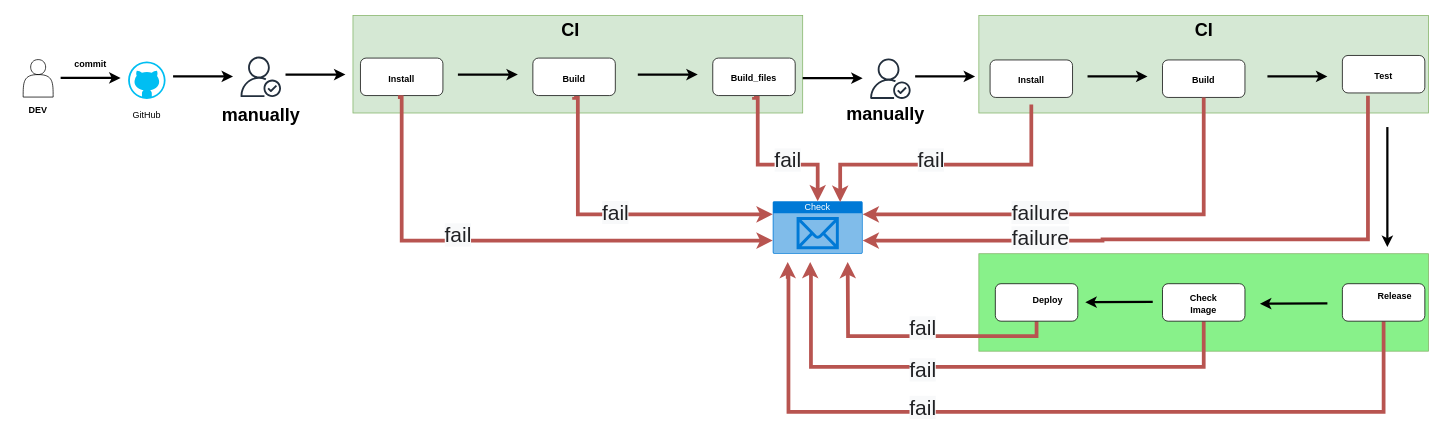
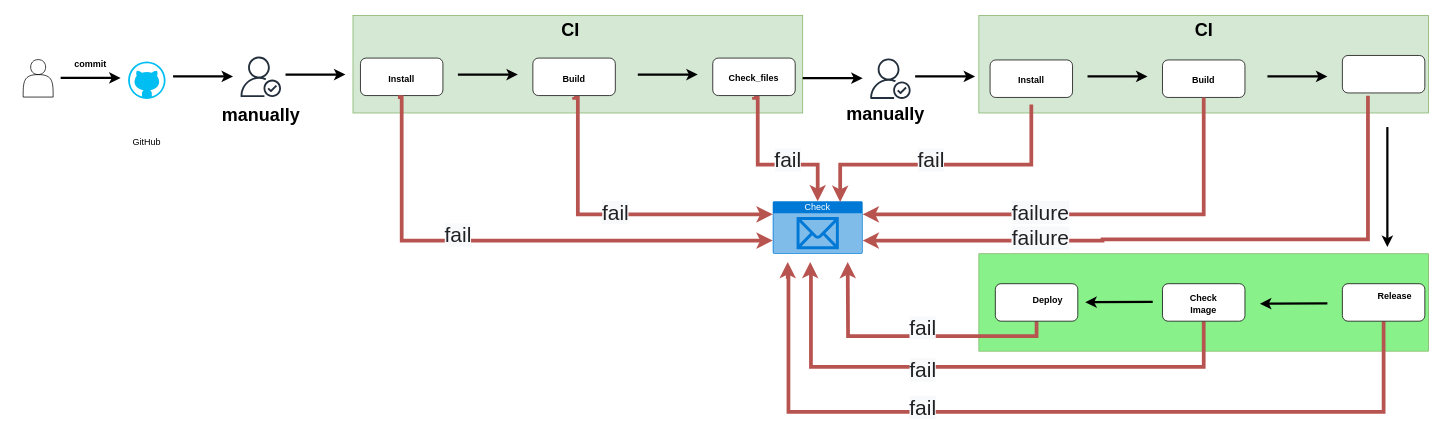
  <mxCell id="0" />
  <mxCell id="1" parent="0" />
  <mxCell id="2" value="" style="rounded=0;whiteSpace=wrap;html=1;fillColor=#88f18a;strokeColor=#82b366;" vertex="1" parent="1"><mxGeometry x="1305" y="338" width="600" height="130" as="geometry" /></mxCell>
  <mxCell id="3" value="" style="rounded=0;whiteSpace=wrap;html=1;fillColor=#d5e8d4;strokeColor=#82b366;" vertex="1" parent="1"><mxGeometry x="1305" y="20.25" width="600" height="130" as="geometry" /></mxCell>
  <mxCell id="4" value="" style="rounded=0;whiteSpace=wrap;html=1;fillColor=#d5e8d4;strokeColor=#82b366;" vertex="1" parent="1"><mxGeometry x="470" y="20.25" width="600" height="130" as="geometry" /></mxCell>
  <mxCell id="5" value="" style="shape=actor;whiteSpace=wrap;html=1;" vertex="1" parent="1"><mxGeometry x="30" y="79" width="40" height="50" as="geometry" /></mxCell>
- <mxCell id="6" value="&lt;b&gt;DEV&lt;/b&gt;" style="text;html=1;align=center;verticalAlign=middle;whiteSpace=wrap;rounded=0;" vertex="1" parent="1"><mxGeometry x="20" y="131.5" width="60" height="30" as="geometry" /></mxCell>
  <mxCell id="7" value="" style="verticalLabelPosition=bottom;html=1;verticalAlign=top;align=center;strokeColor=none;fillColor=#00BEF2;shape=mxgraph.azure.github_code;pointerEvents=1;fontColor=#000000;" vertex="1" parent="1"><mxGeometry x="170" y="81.5" width="50" height="50" as="geometry" /></mxCell>
  <mxCell id="8" value="" style="endArrow=classic;html=1;rounded=0;fontStyle=1;fontSize=23;strokeWidth=3;" edge="1" parent="1"><mxGeometry width="50" height="50" relative="1" as="geometry"><mxPoint x="80" y="103.5" as="sourcePoint" /><mxPoint x="160" y="103.5" as="targetPoint" /></mxGeometry></mxCell>
  <mxCell id="9" value="&lt;b&gt;commit&lt;/b&gt;" style="text;html=1;align=center;verticalAlign=middle;whiteSpace=wrap;rounded=0;" vertex="1" parent="1"><mxGeometry x="90" y="71.5" width="60" height="27.5" as="geometry" /></mxCell>
  <mxCell id="10" value="" style="rounded=1;whiteSpace=wrap;html=1;" vertex="1" parent="1"><mxGeometry x="480" y="77" width="110" height="50" as="geometry" /></mxCell>
  <mxCell id="11" value="&lt;b&gt;Install&lt;/b&gt;" style="text;html=1;align=center;verticalAlign=middle;whiteSpace=wrap;rounded=0;" vertex="1" parent="1"><mxGeometry x="505" y="89.5" width="60" height="30" as="geometry" /></mxCell>
- <mxCell id="12" value="GitHub" style="text;html=1;align=center;verticalAlign=middle;whiteSpace=wrap;rounded=0;" vertex="1" parent="1"><mxGeometry x="165" y="139" width="60" height="30" as="geometry" /></mxCell>
+ <mxCell id="12" value="GitHub" style="text;html=1;align=center;verticalAlign=middle;whiteSpace=wrap;rounded=0;" vertex="1" parent="1"><mxGeometry x="165" y="174" width="60" height="30" as="geometry" /></mxCell>
  <mxCell id="13" value="" style="sketch=0;outlineConnect=0;fontColor=#232F3E;gradientColor=none;fillColor=#232F3D;strokeColor=none;dashed=0;verticalLabelPosition=bottom;verticalAlign=top;align=center;html=1;fontSize=12;fontStyle=0;aspect=fixed;pointerEvents=1;shape=mxgraph.aws4.authenticated_user;" vertex="1" parent="1"><mxGeometry x="320" y="75" width="54" height="54" as="geometry" /></mxCell>
  <mxCell id="14" value="" style="endArrow=classic;html=1;rounded=0;fontStyle=1;fontSize=23;strokeWidth=3;" edge="1" parent="1"><mxGeometry width="50" height="50" relative="1" as="geometry"><mxPoint x="230" y="101.5" as="sourcePoint" /><mxPoint x="310" y="101.5" as="targetPoint" /></mxGeometry></mxCell>
  <mxCell id="15" value="" style="endArrow=classic;html=1;rounded=0;fontStyle=1;fontSize=23;strokeWidth=3;" edge="1" parent="1"><mxGeometry width="50" height="50" relative="1" as="geometry"><mxPoint x="380" y="99" as="sourcePoint" /><mxPoint x="460" y="99" as="targetPoint" /></mxGeometry></mxCell>
  <mxCell id="16" value="" style="rounded=1;whiteSpace=wrap;html=1;" vertex="1" parent="1"><mxGeometry x="710" y="77" width="110" height="50" as="geometry" /></mxCell>
  <mxCell id="17" value="&lt;b&gt;Build&lt;/b&gt;" style="text;html=1;align=center;verticalAlign=middle;whiteSpace=wrap;rounded=0;" vertex="1" parent="1"><mxGeometry x="735" y="89.5" width="60" height="30" as="geometry" /></mxCell>
  <mxCell id="18" value="" style="endArrow=classic;html=1;rounded=0;fontStyle=1;fontSize=23;strokeWidth=3;" edge="1" parent="1"><mxGeometry width="50" height="50" relative="1" as="geometry"><mxPoint x="610" y="99" as="sourcePoint" /><mxPoint x="690" y="99" as="targetPoint" /></mxGeometry></mxCell>
  <mxCell id="19" value="" style="rounded=1;whiteSpace=wrap;html=1;" vertex="1" parent="1"><mxGeometry x="950" y="77" width="110" height="50" as="geometry" /></mxCell>
  <mxCell id="20" value="" style="endArrow=classic;html=1;rounded=0;fontStyle=1;fontSize=23;strokeWidth=3;" edge="1" parent="1"><mxGeometry width="50" height="50" relative="1" as="geometry"><mxPoint x="850" y="99" as="sourcePoint" /><mxPoint x="930" y="99" as="targetPoint" /></mxGeometry></mxCell>
- <mxCell id="21" value="&lt;b&gt;Build_files&lt;/b&gt;" style="text;html=1;align=center;verticalAlign=middle;whiteSpace=wrap;rounded=0;" vertex="1" parent="1"><mxGeometry x="975" y="89" width="60" height="30" as="geometry" /></mxCell>
+ <mxCell id="21" value="&lt;b&gt;Check_files&lt;/b&gt;" style="text;html=1;align=center;verticalAlign=middle;whiteSpace=wrap;rounded=0;" vertex="1" parent="1"><mxGeometry x="975" y="89" width="60" height="30" as="geometry" /></mxCell>
  <mxCell id="22" value="" style="rounded=1;whiteSpace=wrap;html=1;" vertex="1" parent="1"><mxGeometry x="1320" y="79.5" width="110" height="50" as="geometry" /></mxCell>
  <mxCell id="23" value="&lt;b&gt;Install&lt;/b&gt;" style="text;html=1;align=center;verticalAlign=middle;whiteSpace=wrap;rounded=0;" vertex="1" parent="1"><mxGeometry x="1345" y="92" width="60" height="30" as="geometry" /></mxCell>
  <mxCell id="24" value="" style="sketch=0;outlineConnect=0;fontColor=#232F3E;gradientColor=none;fillColor=#232F3D;strokeColor=none;dashed=0;verticalLabelPosition=bottom;verticalAlign=top;align=center;html=1;fontSize=12;fontStyle=0;aspect=fixed;pointerEvents=1;shape=mxgraph.aws4.authenticated_user;" vertex="1" parent="1"><mxGeometry x="1160" y="77.5" width="54" height="54" as="geometry" /></mxCell>
  <mxCell id="25" value="" style="endArrow=classic;html=1;rounded=0;fontStyle=1;fontSize=23;strokeWidth=3;" edge="1" parent="1"><mxGeometry width="50" height="50" relative="1" as="geometry"><mxPoint x="1220" y="101.5" as="sourcePoint" /><mxPoint x="1300" y="101.5" as="targetPoint" /></mxGeometry></mxCell>
  <mxCell id="26" value="" style="rounded=1;whiteSpace=wrap;html=1;" vertex="1" parent="1"><mxGeometry x="1550" y="79.5" width="110" height="50" as="geometry" /></mxCell>
  <mxCell id="27" value="&lt;b&gt;Build&lt;/b&gt;" style="text;html=1;align=center;verticalAlign=middle;whiteSpace=wrap;rounded=0;" vertex="1" parent="1"><mxGeometry x="1575" y="92" width="60" height="30" as="geometry" /></mxCell>
  <mxCell id="28" value="" style="endArrow=classic;html=1;rounded=0;fontStyle=1;fontSize=23;strokeWidth=3;" edge="1" parent="1"><mxGeometry width="50" height="50" relative="1" as="geometry"><mxPoint x="1450" y="101.5" as="sourcePoint" /><mxPoint x="1530" y="101.5" as="targetPoint" /></mxGeometry></mxCell>
  <mxCell id="29" value="" style="rounded=1;whiteSpace=wrap;html=1;" vertex="1" parent="1"><mxGeometry x="1790" y="73.5" width="110" height="50" as="geometry" /></mxCell>
  <mxCell id="30" value="" style="endArrow=classic;html=1;rounded=0;fontStyle=1;fontSize=23;strokeWidth=3;" edge="1" parent="1"><mxGeometry width="50" height="50" relative="1" as="geometry"><mxPoint x="1690" y="101.5" as="sourcePoint" /><mxPoint x="1770" y="101.5" as="targetPoint" /></mxGeometry></mxCell>
- <mxCell id="31" value="&lt;b&gt;Test&lt;/b&gt;" style="text;html=1;align=center;verticalAlign=middle;whiteSpace=wrap;rounded=0;" vertex="1" parent="1"><mxGeometry x="1815" y="85.5" width="60" height="30" as="geometry" /></mxCell>
  <mxCell id="32" value="" style="endArrow=classic;html=1;rounded=0;fontStyle=1;fontSize=23;strokeWidth=3;" edge="1" parent="1"><mxGeometry width="50" height="50" relative="1" as="geometry"><mxPoint x="1070" y="103.83" as="sourcePoint" /><mxPoint x="1150" y="103.83" as="targetPoint" /></mxGeometry></mxCell>
  <mxCell id="33" style="edgeStyle=orthogonalEdgeStyle;rounded=0;orthogonalLoop=1;jettySize=auto;html=1;exitX=0.5;exitY=1;exitDx=0;exitDy=0;strokeWidth=5;fillColor=#f8cecc;strokeColor=#b85450;" edge="1" parent="1" source="34"><mxGeometry relative="1" as="geometry"><mxPoint x="1050" y="349" as="targetPoint" /><Array as="points"><mxPoint x="1845" y="549" /><mxPoint x="1051" y="549" /><mxPoint x="1051" y="369" /></Array></mxGeometry></mxCell>
  <mxCell id="34" value="" style="rounded=1;whiteSpace=wrap;html=1;" vertex="1" parent="1"><mxGeometry x="1790" y="378" width="110" height="50" as="geometry" /></mxCell>
  <mxCell id="35" value="&lt;b&gt;Release&lt;/b&gt;" style="text;html=1;align=center;verticalAlign=middle;whiteSpace=wrap;rounded=0;" vertex="1" parent="1"><mxGeometry x="1830" y="380" width="60" height="30" as="geometry" /></mxCell>
  <mxCell id="36" style="edgeStyle=orthogonalEdgeStyle;rounded=0;orthogonalLoop=1;jettySize=auto;html=1;exitX=0.5;exitY=1;exitDx=0;exitDy=0;fillColor=#f8cecc;strokeColor=#b85450;strokeWidth=5;" edge="1" parent="1" source="37"><mxGeometry relative="1" as="geometry"><mxPoint x="1080" y="349" as="targetPoint" /><Array as="points"><mxPoint x="1605" y="489" /><mxPoint x="1081" y="489" /><mxPoint x="1081" y="359" /></Array></mxGeometry></mxCell>
  <mxCell id="37" value="" style="rounded=1;whiteSpace=wrap;html=1;" vertex="1" parent="1"><mxGeometry x="1550" y="378" width="110" height="50" as="geometry" /></mxCell>
  <mxCell id="38" value="" style="endArrow=classic;html=1;rounded=0;fontStyle=1;fontSize=23;strokeWidth=3;" edge="1" parent="1"><mxGeometry width="50" height="50" relative="1" as="geometry"><mxPoint x="1850" y="169" as="sourcePoint" /><mxPoint x="1850" y="329" as="targetPoint" /></mxGeometry></mxCell>
  <mxCell id="39" value="&lt;b&gt;Check Image&lt;/b&gt;" style="text;html=1;align=center;verticalAlign=middle;whiteSpace=wrap;rounded=0;" vertex="1" parent="1"><mxGeometry x="1575" y="390" width="60" height="30" as="geometry" /></mxCell>
  <mxCell id="40" value="" style="endArrow=classic;html=1;rounded=0;fontStyle=1;fontSize=23;strokeWidth=3;" edge="1" parent="1"><mxGeometry width="50" height="50" relative="1" as="geometry"><mxPoint x="1537" y="402.29" as="sourcePoint" /><mxPoint x="1447" y="402.72" as="targetPoint" /><Array as="points" /></mxGeometry></mxCell>
  <mxCell id="41" style="edgeStyle=orthogonalEdgeStyle;rounded=0;orthogonalLoop=1;jettySize=auto;html=1;exitX=0.5;exitY=1;exitDx=0;exitDy=0;strokeWidth=5;fillColor=#f8cecc;strokeColor=#b85450;" edge="1" parent="1" source="42"><mxGeometry relative="1" as="geometry"><mxPoint x="1130" y="349" as="targetPoint" /></mxGeometry></mxCell>
  <mxCell id="42" value="" style="rounded=1;whiteSpace=wrap;html=1;" vertex="1" parent="1"><mxGeometry x="1327" y="378" width="110" height="50" as="geometry" /></mxCell>
  <mxCell id="43" value="&lt;b&gt;Deploy&lt;/b&gt;" style="text;html=1;align=center;verticalAlign=middle;whiteSpace=wrap;rounded=0;" vertex="1" parent="1"><mxGeometry x="1367" y="385" width="60" height="30" as="geometry" /></mxCell>
  <mxCell id="44" value="" style="endArrow=classic;html=1;rounded=0;fontStyle=1;fontSize=23;strokeWidth=3;" edge="1" parent="1"><mxGeometry width="50" height="50" relative="1" as="geometry"><mxPoint x="1770" y="404.17" as="sourcePoint" /><mxPoint x="1680" y="404.6" as="targetPoint" /><Array as="points" /></mxGeometry></mxCell>
  <mxCell id="45" value="CI" style="text;strokeColor=none;fillColor=none;html=1;fontSize=24;fontStyle=1;verticalAlign=middle;align=center;" vertex="1" parent="1"><mxGeometry x="710" y="20.25" width="100" height="40" as="geometry" /></mxCell>
  <mxCell id="46" value="CI" style="text;strokeColor=none;fillColor=none;html=1;fontSize=24;fontStyle=1;verticalAlign=middle;align=center;" vertex="1" parent="1"><mxGeometry x="1555" y="20.25" width="100" height="40" as="geometry" /></mxCell>
  <mxCell id="47" value="Check" style="html=1;whiteSpace=wrap;strokeColor=none;fillColor=#0079D6;labelPosition=center;verticalLabelPosition=middle;verticalAlign=top;align=center;fontSize=12;outlineConnect=0;spacingTop=-6;fontColor=#FFFFFF;sketch=0;shape=mxgraph.sitemap.mail;" vertex="1" parent="1"><mxGeometry x="1030" y="268" width="120" height="70" as="geometry" /></mxCell>
  <mxCell id="48" style="edgeStyle=orthogonalEdgeStyle;rounded=0;orthogonalLoop=1;jettySize=auto;html=1;entryX=0;entryY=0.75;entryDx=0;entryDy=0;entryPerimeter=0;fillColor=#f8cecc;strokeColor=#b85450;strokeWidth=5;" edge="1" parent="1" target="47"><mxGeometry relative="1" as="geometry"><mxPoint x="530" y="129" as="sourcePoint" /><Array as="points"><mxPoint x="535" y="321" /></Array></mxGeometry></mxCell>
  <mxCell id="49" style="edgeStyle=orthogonalEdgeStyle;rounded=0;orthogonalLoop=1;jettySize=auto;html=1;entryX=0;entryY=0.25;entryDx=0;entryDy=0;entryPerimeter=0;strokeWidth=5;fillColor=#f8cecc;strokeColor=#b85450;" edge="1" parent="1" target="47"><mxGeometry relative="1" as="geometry"><mxPoint x="765" y="129" as="sourcePoint" /><Array as="points"><mxPoint x="770" y="130" /><mxPoint x="770" y="286" /></Array></mxGeometry></mxCell>
  <mxCell id="50" style="edgeStyle=orthogonalEdgeStyle;rounded=0;orthogonalLoop=1;jettySize=auto;html=1;entryX=0.5;entryY=0;entryDx=0;entryDy=0;entryPerimeter=0;strokeWidth=5;fillColor=#f8cecc;strokeColor=#b85450;" edge="1" parent="1" target="47"><mxGeometry relative="1" as="geometry"><mxPoint x="1005" y="129" as="sourcePoint" /><Array as="points"><mxPoint x="1010" y="130" /><mxPoint x="1010" y="219" /><mxPoint x="1090" y="219" /></Array></mxGeometry></mxCell>
  <mxCell id="51" style="edgeStyle=orthogonalEdgeStyle;rounded=0;orthogonalLoop=1;jettySize=auto;html=1;strokeWidth=5;fillColor=#f8cecc;strokeColor=#b85450;entryX=0.75;entryY=0.014;entryDx=0;entryDy=0;entryPerimeter=0;" edge="1" parent="1" target="47"><mxGeometry relative="1" as="geometry"><mxPoint x="1375" y="139" as="sourcePoint" /><mxPoint x="1130" y="259" as="targetPoint" /><Array as="points"><mxPoint x="1375" y="219" /><mxPoint x="1120" y="219" /></Array></mxGeometry></mxCell>
  <mxCell id="52" style="edgeStyle=orthogonalEdgeStyle;rounded=0;orthogonalLoop=1;jettySize=auto;html=1;exitX=0.5;exitY=1;exitDx=0;exitDy=0;entryX=1;entryY=0.25;entryDx=0;entryDy=0;entryPerimeter=0;strokeWidth=5;fillColor=#f8cecc;strokeColor=#b85450;" edge="1" parent="1" source="26" target="47"><mxGeometry relative="1" as="geometry" /></mxCell>
  <mxCell id="53" style="edgeStyle=orthogonalEdgeStyle;rounded=0;orthogonalLoop=1;jettySize=auto;html=1;exitX=0.31;exitY=1.077;exitDx=0;exitDy=0;entryX=1;entryY=0.75;entryDx=0;entryDy=0;entryPerimeter=0;strokeWidth=5;fillColor=#f8cecc;strokeColor=#b85450;exitPerimeter=0;" edge="1" parent="1" source="29" target="47"><mxGeometry relative="1" as="geometry"><Array as="points"><mxPoint x="1824" y="319" /><mxPoint x="1470" y="319" /><mxPoint x="1470" y="321" /></Array></mxGeometry></mxCell>
  <mxCell id="54" value="&lt;div&gt;&lt;br&gt;&lt;/div&gt;&lt;div&gt;&lt;span style=&quot;color: rgb(32, 33, 36); font-family: arial, sans-serif; font-size: 28px; font-weight: 400; text-align: left; white-space: pre-wrap; background-color: rgb(248, 249, 250);&quot;&gt;fail&lt;/span&gt;&lt;br&gt;&lt;/div&gt;" style="text;strokeColor=none;fillColor=none;html=1;fontSize=24;fontStyle=1;verticalAlign=middle;align=center;" vertex="1" parent="1"><mxGeometry x="560" y="279" width="100" height="40" as="geometry" /></mxCell>
  <mxCell id="55" value="&lt;div&gt;&lt;br&gt;&lt;/div&gt;&lt;div&gt;&lt;span style=&quot;color: rgb(32, 33, 36); font-family: arial, sans-serif; font-size: 28px; font-weight: 400; text-align: left; white-space: pre-wrap; background-color: rgb(248, 249, 250);&quot;&gt;fail&lt;/span&gt;&lt;br&gt;&lt;/div&gt;" style="text;strokeColor=none;fillColor=none;html=1;fontSize=24;fontStyle=1;verticalAlign=middle;align=center;" vertex="1" parent="1"><mxGeometry x="770" y="249" width="100" height="40" as="geometry" /></mxCell>
  <mxCell id="56" value="&lt;div&gt;&lt;br&gt;&lt;/div&gt;&lt;div&gt;&lt;span style=&quot;color: rgb(32, 33, 36); font-family: arial, sans-serif; font-size: 28px; font-weight: 400; text-align: left; white-space: pre-wrap; background-color: rgb(248, 249, 250);&quot;&gt;fail&lt;/span&gt;&lt;br&gt;&lt;/div&gt;" style="text;strokeColor=none;fillColor=none;html=1;fontSize=24;fontStyle=1;verticalAlign=middle;align=center;" vertex="1" parent="1"><mxGeometry x="1000" y="179" width="100" height="40" as="geometry" /></mxCell>
  <mxCell id="57" value="&lt;div&gt;&lt;br&gt;&lt;/div&gt;&lt;div&gt;&lt;span style=&quot;color: rgb(32, 33, 36); font-family: arial, sans-serif; font-size: 28px; font-weight: 400; text-align: left; white-space: pre-wrap; background-color: rgb(248, 249, 250);&quot;&gt;fail&lt;/span&gt;&lt;br&gt;&lt;/div&gt;" style="text;strokeColor=none;fillColor=none;html=1;fontSize=24;fontStyle=1;verticalAlign=middle;align=center;" vertex="1" parent="1"><mxGeometry x="1191" y="179" width="100" height="40" as="geometry" /></mxCell>
  <mxCell id="58" value="&lt;div&gt;&lt;br&gt;&lt;/div&gt;&lt;div&gt;&lt;span style=&quot;color: rgb(32, 33, 36); font-family: arial, sans-serif; font-size: 28px; font-weight: 400; text-align: left; white-space: pre-wrap; background-color: rgb(248, 249, 250);&quot;&gt;failure&lt;/span&gt;&lt;br&gt;&lt;/div&gt;" style="text;strokeColor=none;fillColor=none;html=1;fontSize=24;fontStyle=1;verticalAlign=middle;align=center;" vertex="1" parent="1"><mxGeometry x="1337" y="249" width="100" height="40" as="geometry" /></mxCell>
  <mxCell id="59" value="&lt;div&gt;&lt;br&gt;&lt;/div&gt;&lt;div&gt;&lt;span style=&quot;color: rgb(32, 33, 36); font-family: arial, sans-serif; font-size: 28px; font-weight: 400; text-align: left; white-space: pre-wrap; background-color: rgb(248, 249, 250);&quot;&gt;failure&lt;/span&gt;&lt;br&gt;&lt;/div&gt;" style="text;strokeColor=none;fillColor=none;html=1;fontSize=24;fontStyle=1;verticalAlign=middle;align=center;" vertex="1" parent="1"><mxGeometry x="1337" y="283" width="100" height="40" as="geometry" /></mxCell>
  <mxCell id="60" value="&lt;div&gt;&lt;br&gt;&lt;/div&gt;&lt;div&gt;&lt;span style=&quot;color: rgb(32, 33, 36); font-family: arial, sans-serif; font-size: 28px; font-weight: 400; text-align: left; white-space: pre-wrap; background-color: rgb(248, 249, 250);&quot;&gt;fail&lt;/span&gt;&lt;br&gt;&lt;/div&gt;" style="text;strokeColor=none;fillColor=none;html=1;fontSize=24;fontStyle=1;verticalAlign=middle;align=center;" vertex="1" parent="1"><mxGeometry x="1180" y="459" width="100" height="40" as="geometry" /></mxCell>
  <mxCell id="61" value="&lt;div&gt;&lt;br&gt;&lt;/div&gt;&lt;div&gt;&lt;span style=&quot;color: rgb(32, 33, 36); font-family: arial, sans-serif; font-size: 28px; font-weight: 400; text-align: left; white-space: pre-wrap; background-color: rgb(248, 249, 250);&quot;&gt;fail&lt;/span&gt;&lt;br&gt;&lt;/div&gt;" style="text;strokeColor=none;fillColor=none;html=1;fontSize=24;fontStyle=1;verticalAlign=middle;align=center;" vertex="1" parent="1"><mxGeometry x="1180" y="403" width="100" height="40" as="geometry" /></mxCell>
  <mxCell id="62" value="&lt;div&gt;&lt;br&gt;&lt;/div&gt;&lt;div&gt;&lt;span style=&quot;color: rgb(32, 33, 36); font-family: arial, sans-serif; font-size: 28px; font-weight: 400; text-align: left; white-space: pre-wrap; background-color: rgb(248, 249, 250);&quot;&gt;fail&lt;/span&gt;&lt;br&gt;&lt;/div&gt;" style="text;strokeColor=none;fillColor=none;html=1;fontSize=24;fontStyle=1;verticalAlign=middle;align=center;" vertex="1" parent="1"><mxGeometry x="1180" y="509" width="100" height="40" as="geometry" /></mxCell>
  <mxCell id="63" value="manually" style="text;strokeColor=none;fillColor=none;html=1;fontSize=24;fontStyle=1;verticalAlign=middle;align=center;" vertex="1" parent="1"><mxGeometry x="297" y="134" width="100" height="40" as="geometry" /></mxCell>
  <mxCell id="64" value="manually" style="text;strokeColor=none;fillColor=none;html=1;fontSize=24;fontStyle=1;verticalAlign=middle;align=center;" vertex="1" parent="1"><mxGeometry x="1130" y="131.5" width="100" height="40" as="geometry" /></mxCell>
